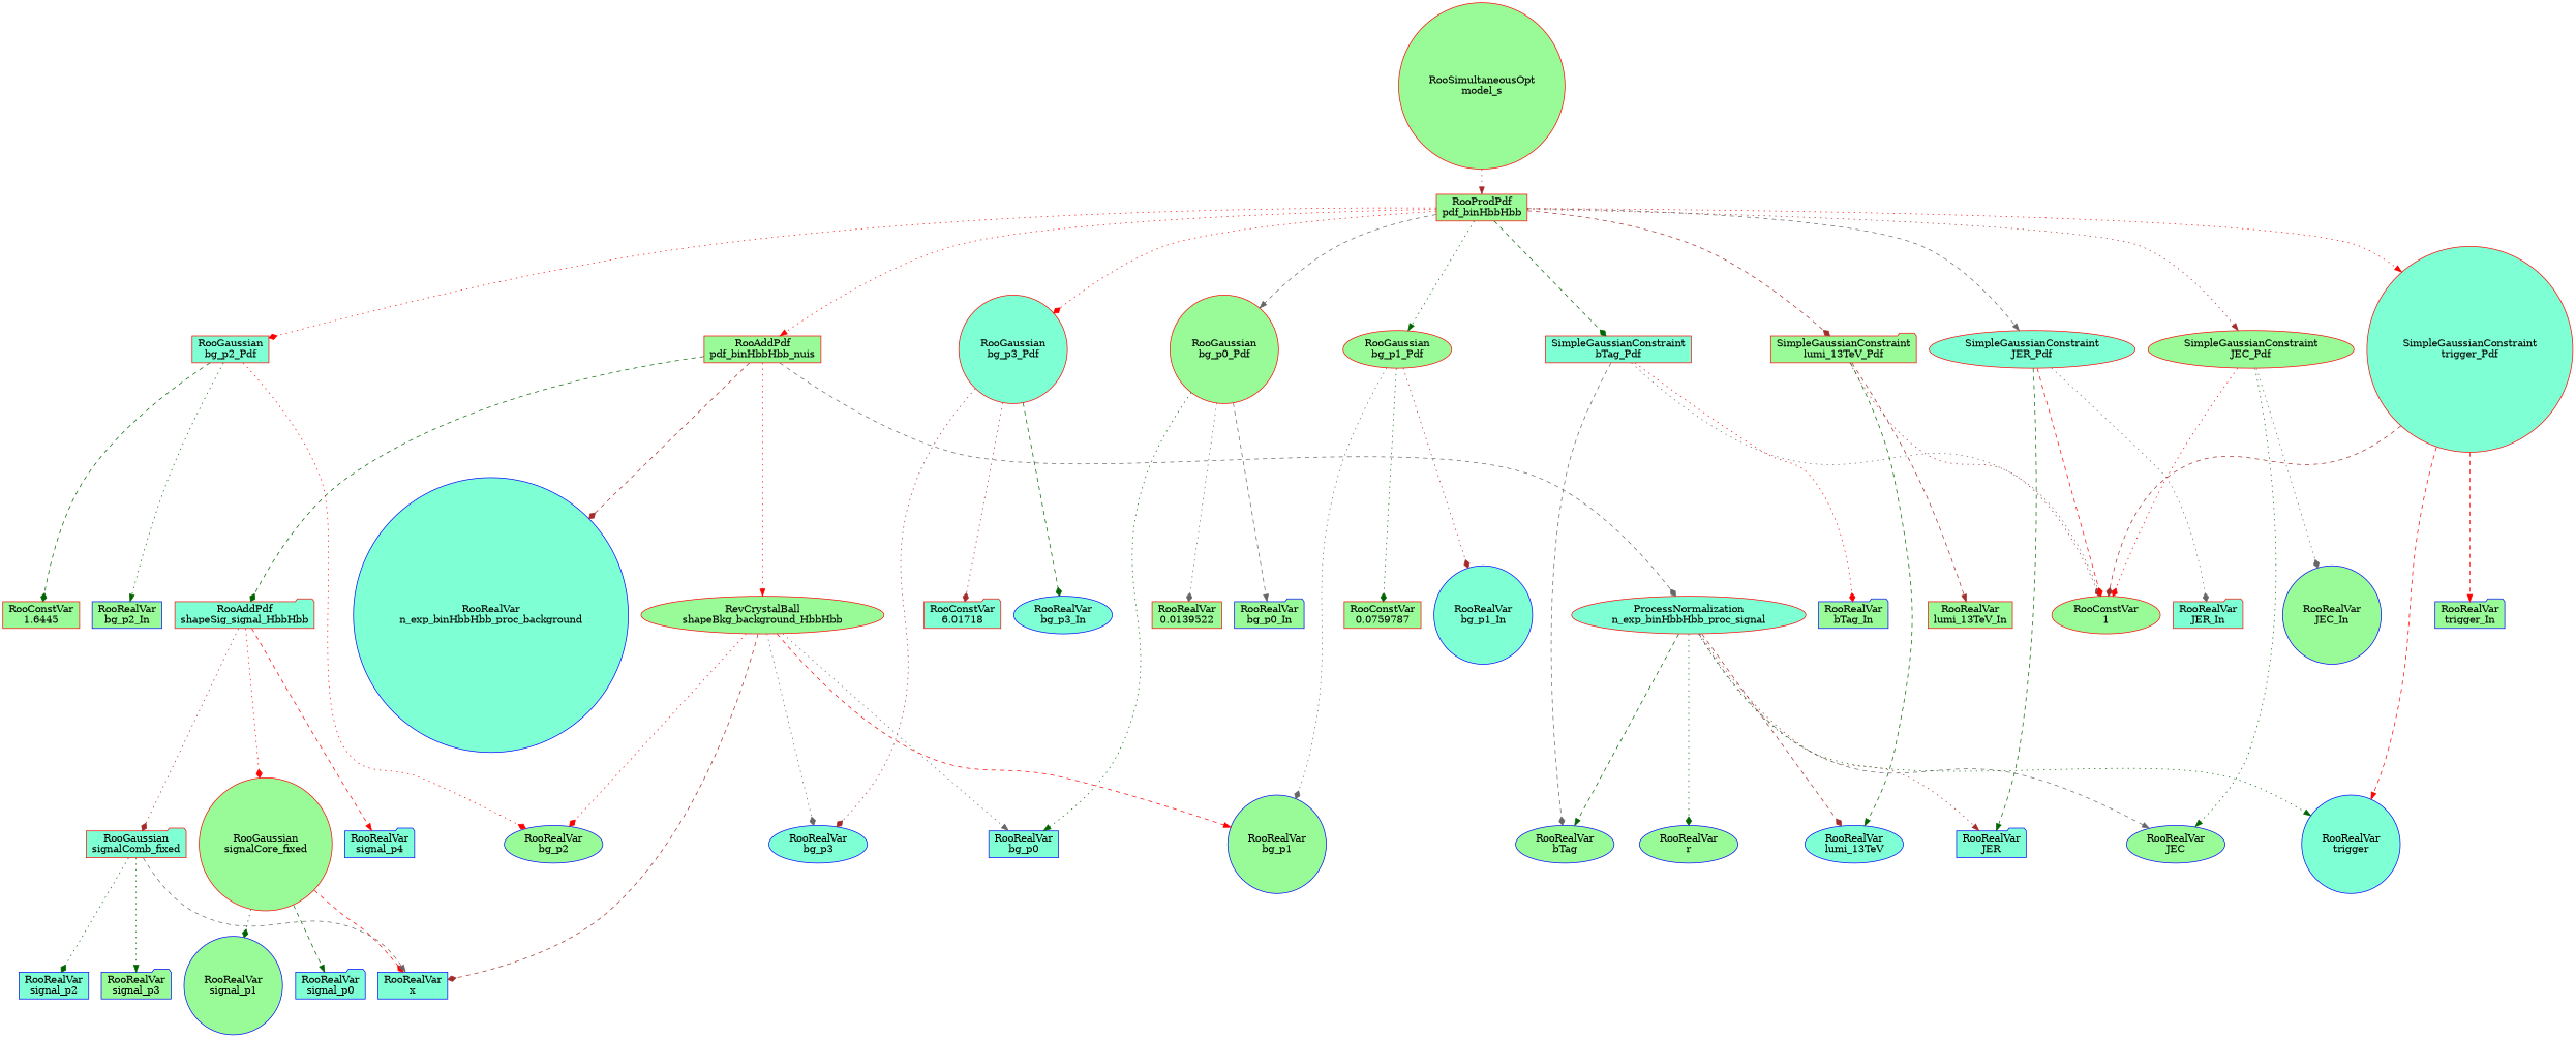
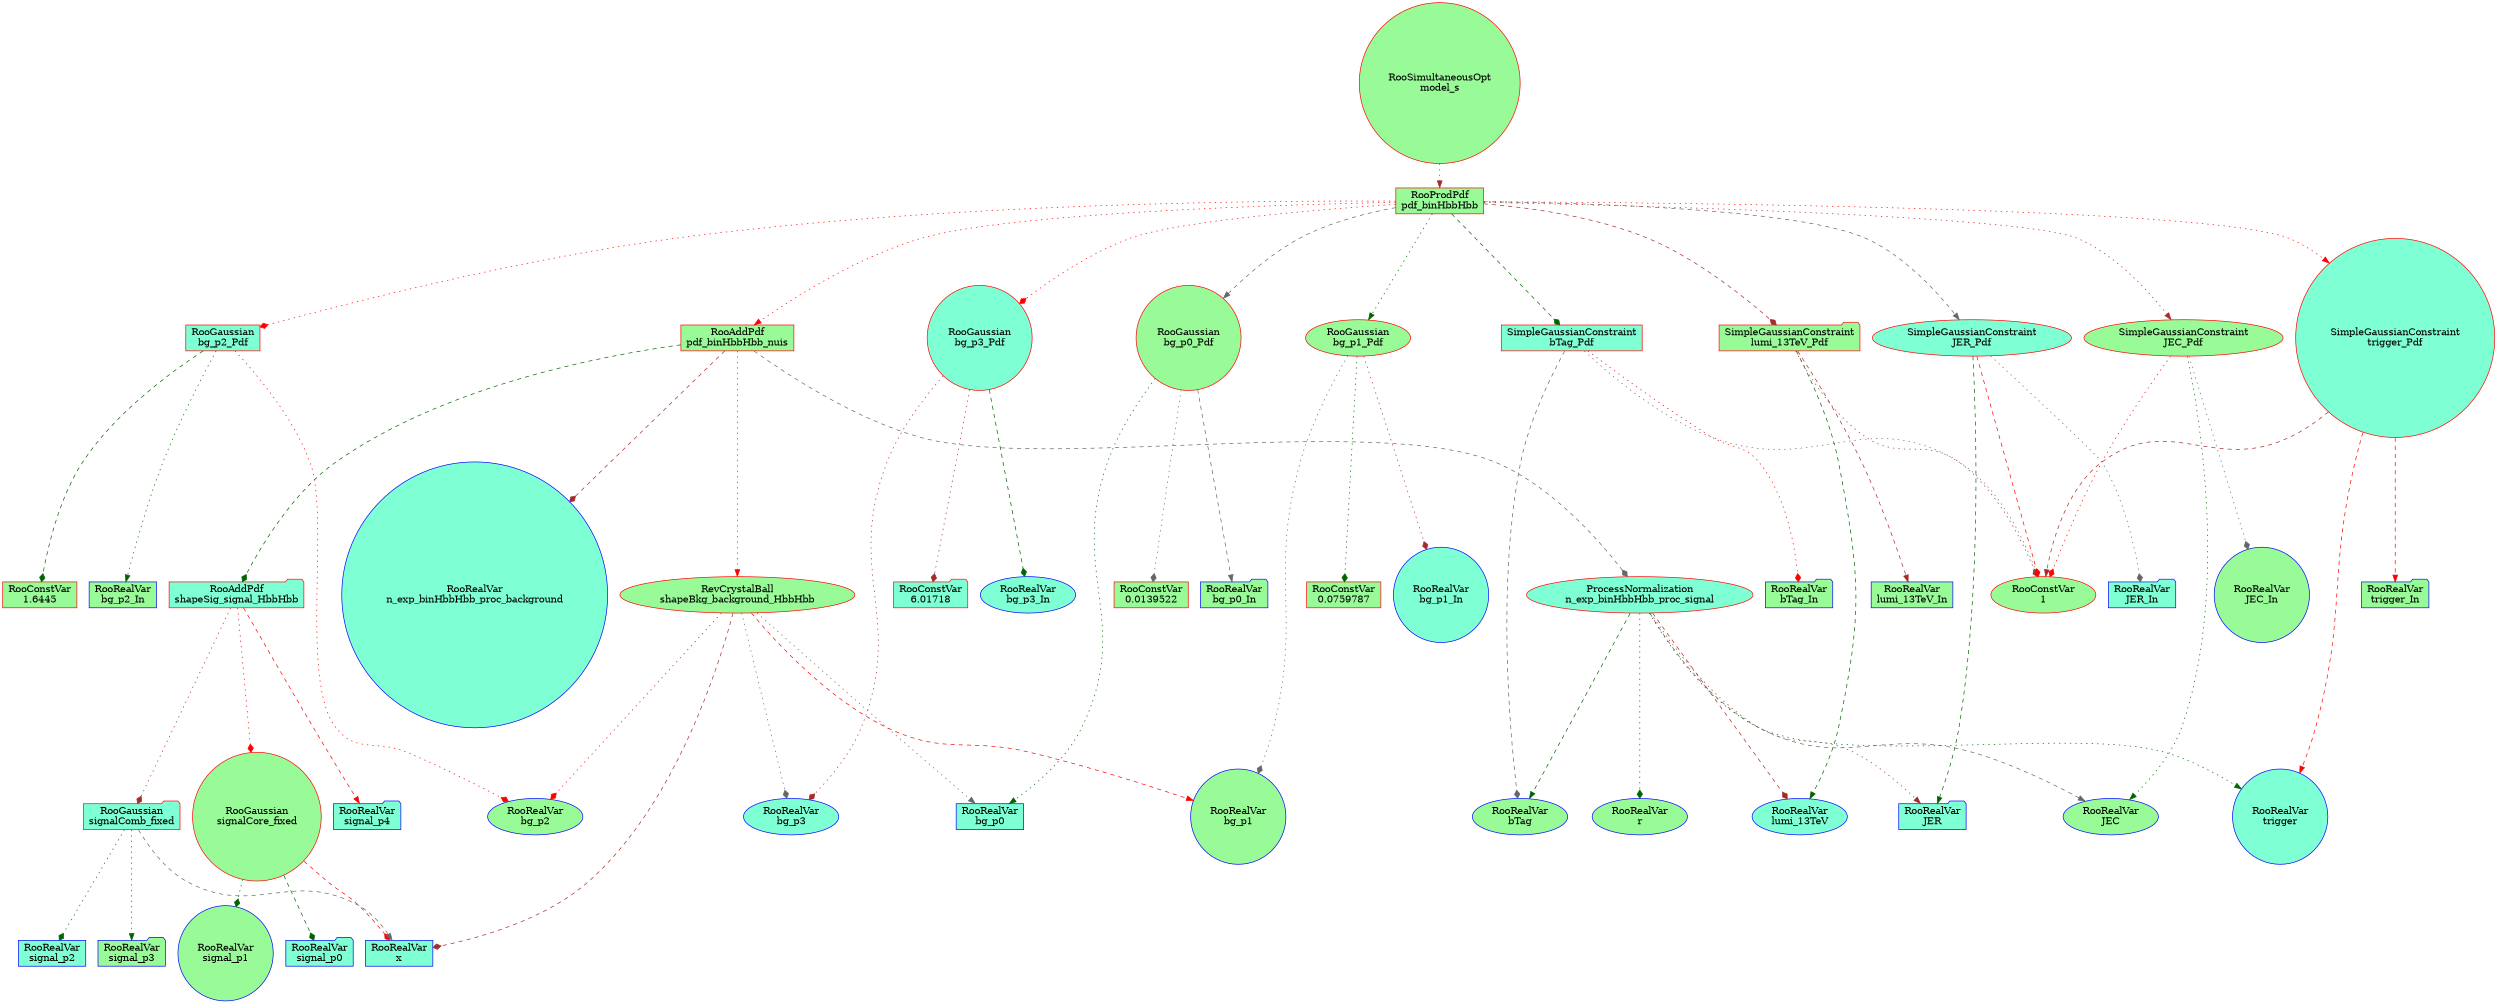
  digraph {
    node [color=blue fillcolor=palegreen shape=ellipse style=filled]
    edge [arrowhead=diamond color=darkgreen style=dotted]
    n1 [color=red label="RooSimultaneousOpt\nmodel_s" shape=circle]
    n2 [color=red label="RooProdPdf\npdf_binHbbHbb" shape=box]
    n3 [color=red label="RooAddPdf\npdf_binHbbHbb_nuis" shape=box]
    n4 [color=red label="SimpleGaussianConstraint\nlumi_13TeV_Pdf" shape=folder]
    n5 [color=red fillcolor=aquamarine label="SimpleGaussianConstraint\nbTag_Pdf" shape=box]
    n6 [color=red fillcolor=aquamarine label="SimpleGaussianConstraint\nJER_Pdf"]
    n7 [color=red label="SimpleGaussianConstraint\nJEC_Pdf"]
    n8 [color=red fillcolor=aquamarine label="SimpleGaussianConstraint\ntrigger_Pdf" shape=circle]
    n9 [color=red fillcolor=aquamarine label="RooGaussian\nbg_p2_Pdf" shape=box]
    n10 [color=red fillcolor=aquamarine label="RooGaussian\nbg_p3_Pdf" shape=circle]
    n11 [color=red label="RooGaussian\nbg_p0_Pdf" shape=circle]
    n12 [color=red label="RooGaussian\nbg_p1_Pdf"]
    n13 [color=red fillcolor=aquamarine label="RooAddPdf\nshapeSig_signal_HbbHbb" shape=folder]
    n14 [color=red label="RevCrystalBall\nshapeBkg_background_HbbHbb"]
    n15 [color=red fillcolor=aquamarine label="ProcessNormalization\nn_exp_binHbbHbb_proc_signal"]
    n16 [fillcolor=aquamarine label="RooRealVar\nn_exp_binHbbHbb_proc_background" shape=circle]
    n17 [fillcolor=aquamarine label="RooRealVar\nlumi_13TeV"]
    n18 [color=red label="RooConstVar\n1"]
-   n19 [color=red label="RooRealVar\nlumi_13TeV_In" shape=box]
+   n19 [label="RooRealVar\nlumi_13TeV_In" shape=box]
    n20 [label="RooRealVar\nbTag"]
    n21 [label="RooRealVar\nbTag_In" shape=folder]
    n22 [fillcolor=aquamarine label="RooRealVar\nJER" shape=folder]
-   n23 [color=red fillcolor=aquamarine label="RooRealVar\nJER_In" shape=folder]
+   n23 [fillcolor=aquamarine label="RooRealVar\nJER_In" shape=folder]
    n24 [label="RooRealVar\nJEC"]
    n25 [label="RooRealVar\nJEC_In" shape=circle]
    n26 [fillcolor=aquamarine label="RooRealVar\ntrigger" shape=circle]
    n27 [label="RooRealVar\ntrigger_In" shape=folder]
    n28 [label="RooRealVar\nbg_p2"]
    n29 [color=red label="RooConstVar\n1.6445" shape=box]
    n30 [label="RooRealVar\nbg_p2_In" shape=box]
    n31 [fillcolor=aquamarine label="RooRealVar\nbg_p3"]
    n32 [color=red fillcolor=aquamarine label="RooConstVar\n6.01718" shape=folder]
    n33 [fillcolor=aquamarine label="RooRealVar\nbg_p3_In"]
    n34 [fillcolor=aquamarine label="RooRealVar\nbg_p0" shape=box]
-   n35 [color=red label="RooRealVar\n0.0139522" shape=box]
+   n35 [color=red label="RooConstVar\n0.0139522" shape=box]
    n36 [label="RooRealVar\nbg_p0_In" shape=folder]
    n37 [label="RooRealVar\nbg_p1" shape=circle]
    n38 [color=red label="RooConstVar\n0.0759787" shape=box]
    n39 [fillcolor=aquamarine label="RooRealVar\nbg_p1_In" shape=circle]
    n40 [color=red label="RooGaussian\nsignalCore_fixed" shape=circle]
    n41 [fillcolor=aquamarine label="RooRealVar\nsignal_p4" shape=folder]
    n42 [color=red fillcolor=aquamarine label="RooGaussian\nsignalComb_fixed" shape=folder]
    n43 [fillcolor=aquamarine label="RooRealVar\nx" shape=box]
    n44 [label="RooRealVar\nr"]
    n45 [fillcolor=aquamarine label="RooRealVar\nsignal_p0" shape=folder]
    n46 [label="RooRealVar\nsignal_p1" shape=circle]
    n47 [fillcolor=aquamarine label="RooRealVar\nsignal_p2" shape=box]
    n48 [label="RooRealVar\nsignal_p3" shape=folder]
    n1 -> n2 [arrowhead=normal color=brown]
    n2 -> n3 [arrowhead=normal color=red]
    n2 -> n4 [color=brown style=dashed]
    n2 -> n5 [style=dashed]
    n2 -> n6 [arrowhead=normal color=gray40 style=dashed]
    n2 -> n7 [arrowhead=normal color=brown]
    n2 -> n8 [arrowhead=normal color=red]
    n2 -> n9 [color=red]
    n2 -> n10 [color=red]
    n2 -> n11 [arrowhead=normal color=gray40 style=dashed]
    n2 -> n12 [arrowhead=normal]
    n3 -> n13 [style=dashed]
    n3 -> n14 [arrowhead=normal color=red]
    n3 -> n15 [color=gray40 style=dashed]
    n3 -> n16 [color=brown style=dashed]
    n4 -> n17 [arrowhead=normal style=dashed]
    n4 -> n18 [color=brown]
    n4 -> n19 [arrowhead=normal color=brown style=dashed]
    n5 -> n18 [arrowhead=normal color=gray40]
    n5 -> n20 [color=gray40 style=dashed]
    n5 -> n21 [color=red]
    n6 -> n18 [color=red style=dashed]
    n6 -> n22 [arrowhead=normal style=dashed]
    n6 -> n23 [color=gray40]
    n7 -> n18 [color=red]
    n7 -> n24 [arrowhead=normal]
    n7 -> n25 [color=gray40]
-   n8 -> n18 [color=brown style=dashed]
+   n8 -> n18 [arrowhead=normal color=brown style=dashed]
    n8 -> n26 [arrowhead=normal color=red style=dashed]
    n8 -> n27 [arrowhead=normal color=red style=dashed]
    n9 -> n28 [color=red]
    n9 -> n29 [style=dashed]
    n9 -> n30 [arrowhead=normal]
    n10 -> n31 [color=brown]
    n10 -> n32 [color=brown]
    n10 -> n33 [style=dashed]
    n11 -> n34 [arrowhead=normal]
    n11 -> n35 [color=gray40]
    n11 -> n36 [arrowhead=normal color=gray40 style=dashed]
    n12 -> n37 [color=gray40]
    n12 -> n38
    n12 -> n39 [color=brown]
    n13 -> n40 [color=red]
    n13 -> n41 [arrowhead=normal color=red style=dashed]
    n13 -> n42 [color=brown]
    n14 -> n28 [color=red]
    n14 -> n31 [color=gray40]
    n14 -> n34 [arrowhead=normal color=gray40]
    n14 -> n37 [arrowhead=normal color=red style=dashed]
    n14 -> n43 [color=brown style=dashed]
    n15 -> n17 [color=brown style=dashed]
    n15 -> n20 [arrowhead=normal style=dashed]
    n15 -> n22 [arrowhead=normal color=brown]
    n15 -> n24 [arrowhead=normal color=gray40 style=dashed]
    n15 -> n26 [arrowhead=normal]
    n15 -> n44
    n40 -> n43 [color=red style=dashed]
-   n40 -> n45 [arrowhead=normal style=dashed]
+   n40 -> n45 [style=dashed]
    n40 -> n46
    n42 -> n43 [arrowhead=normal color=gray40 style=dashed]
    n42 -> n47
    n42 -> n48 [arrowhead=normal]
  }
